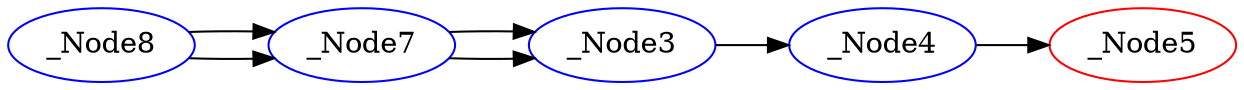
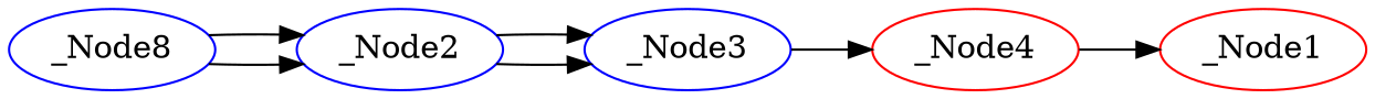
  digraph {
    rankdir=LR
    node [color=blue]
    n1 [label=_Node8]
-   _Node2 [label=_Node7]
+   _Node2
    _Node3
-   _Node4
-   _Node5 [color=red]
+   _Node4 [color=red]
+   _Node5 [color=red label=_Node1]
    n1 -> _Node2
    n1 -> _Node2
    _Node2 -> _Node3
    _Node2 -> _Node3
    _Node3 -> _Node4
    _Node4 -> _Node5
  }
